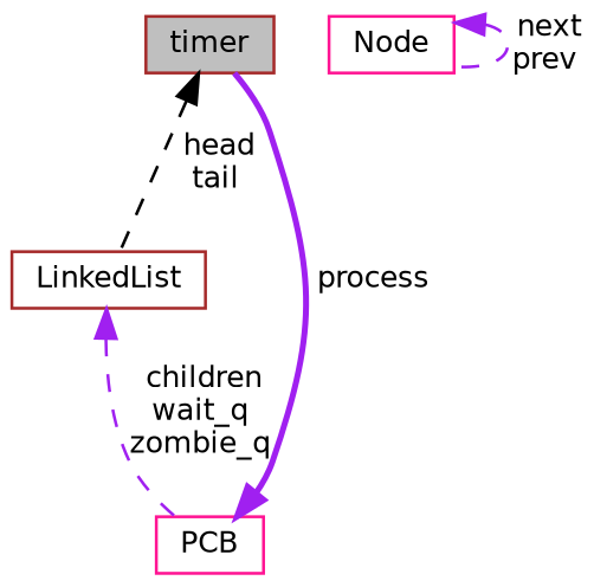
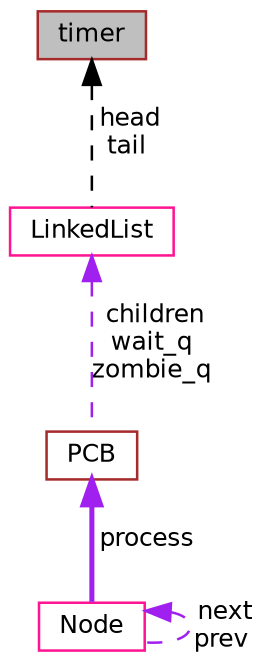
  digraph {
    node [color=brown fillcolor=white fontname=Helvetica fontsize=10 shape=record style=filled]
    edge [color=purple dir=back fontname=Helvetica fontsize=10 labelfontname=Helvetica labelfontsize=10 style=dashed]
    n1 [fillcolor=grey75 fontcolor=black height=0.2 label=timer width=0.4]
-   n2 [height=0.2 label=LinkedList width=0.4]
-   n3 [color=deeppink height=0.2 label=PCB width=0.4]
+   n2 [color=deeppink height=0.2 label=LinkedList width=0.4]
+   n3 [height=0.2 label=PCB width=0.4]
    n4 [color=deeppink height=0.2 label="Node" width=0.4]
    n1 -> n2 [color=black label=" head\ntail"]
    n2 -> n3 [label=" children\nwait_q\nzombie_q"]
-   n3 -> n1 [label=" process" style=bold]
+   n3 -> n4 [label=" process" style=bold]
    n4 -> n4 [label=" next\nprev"]
  }
